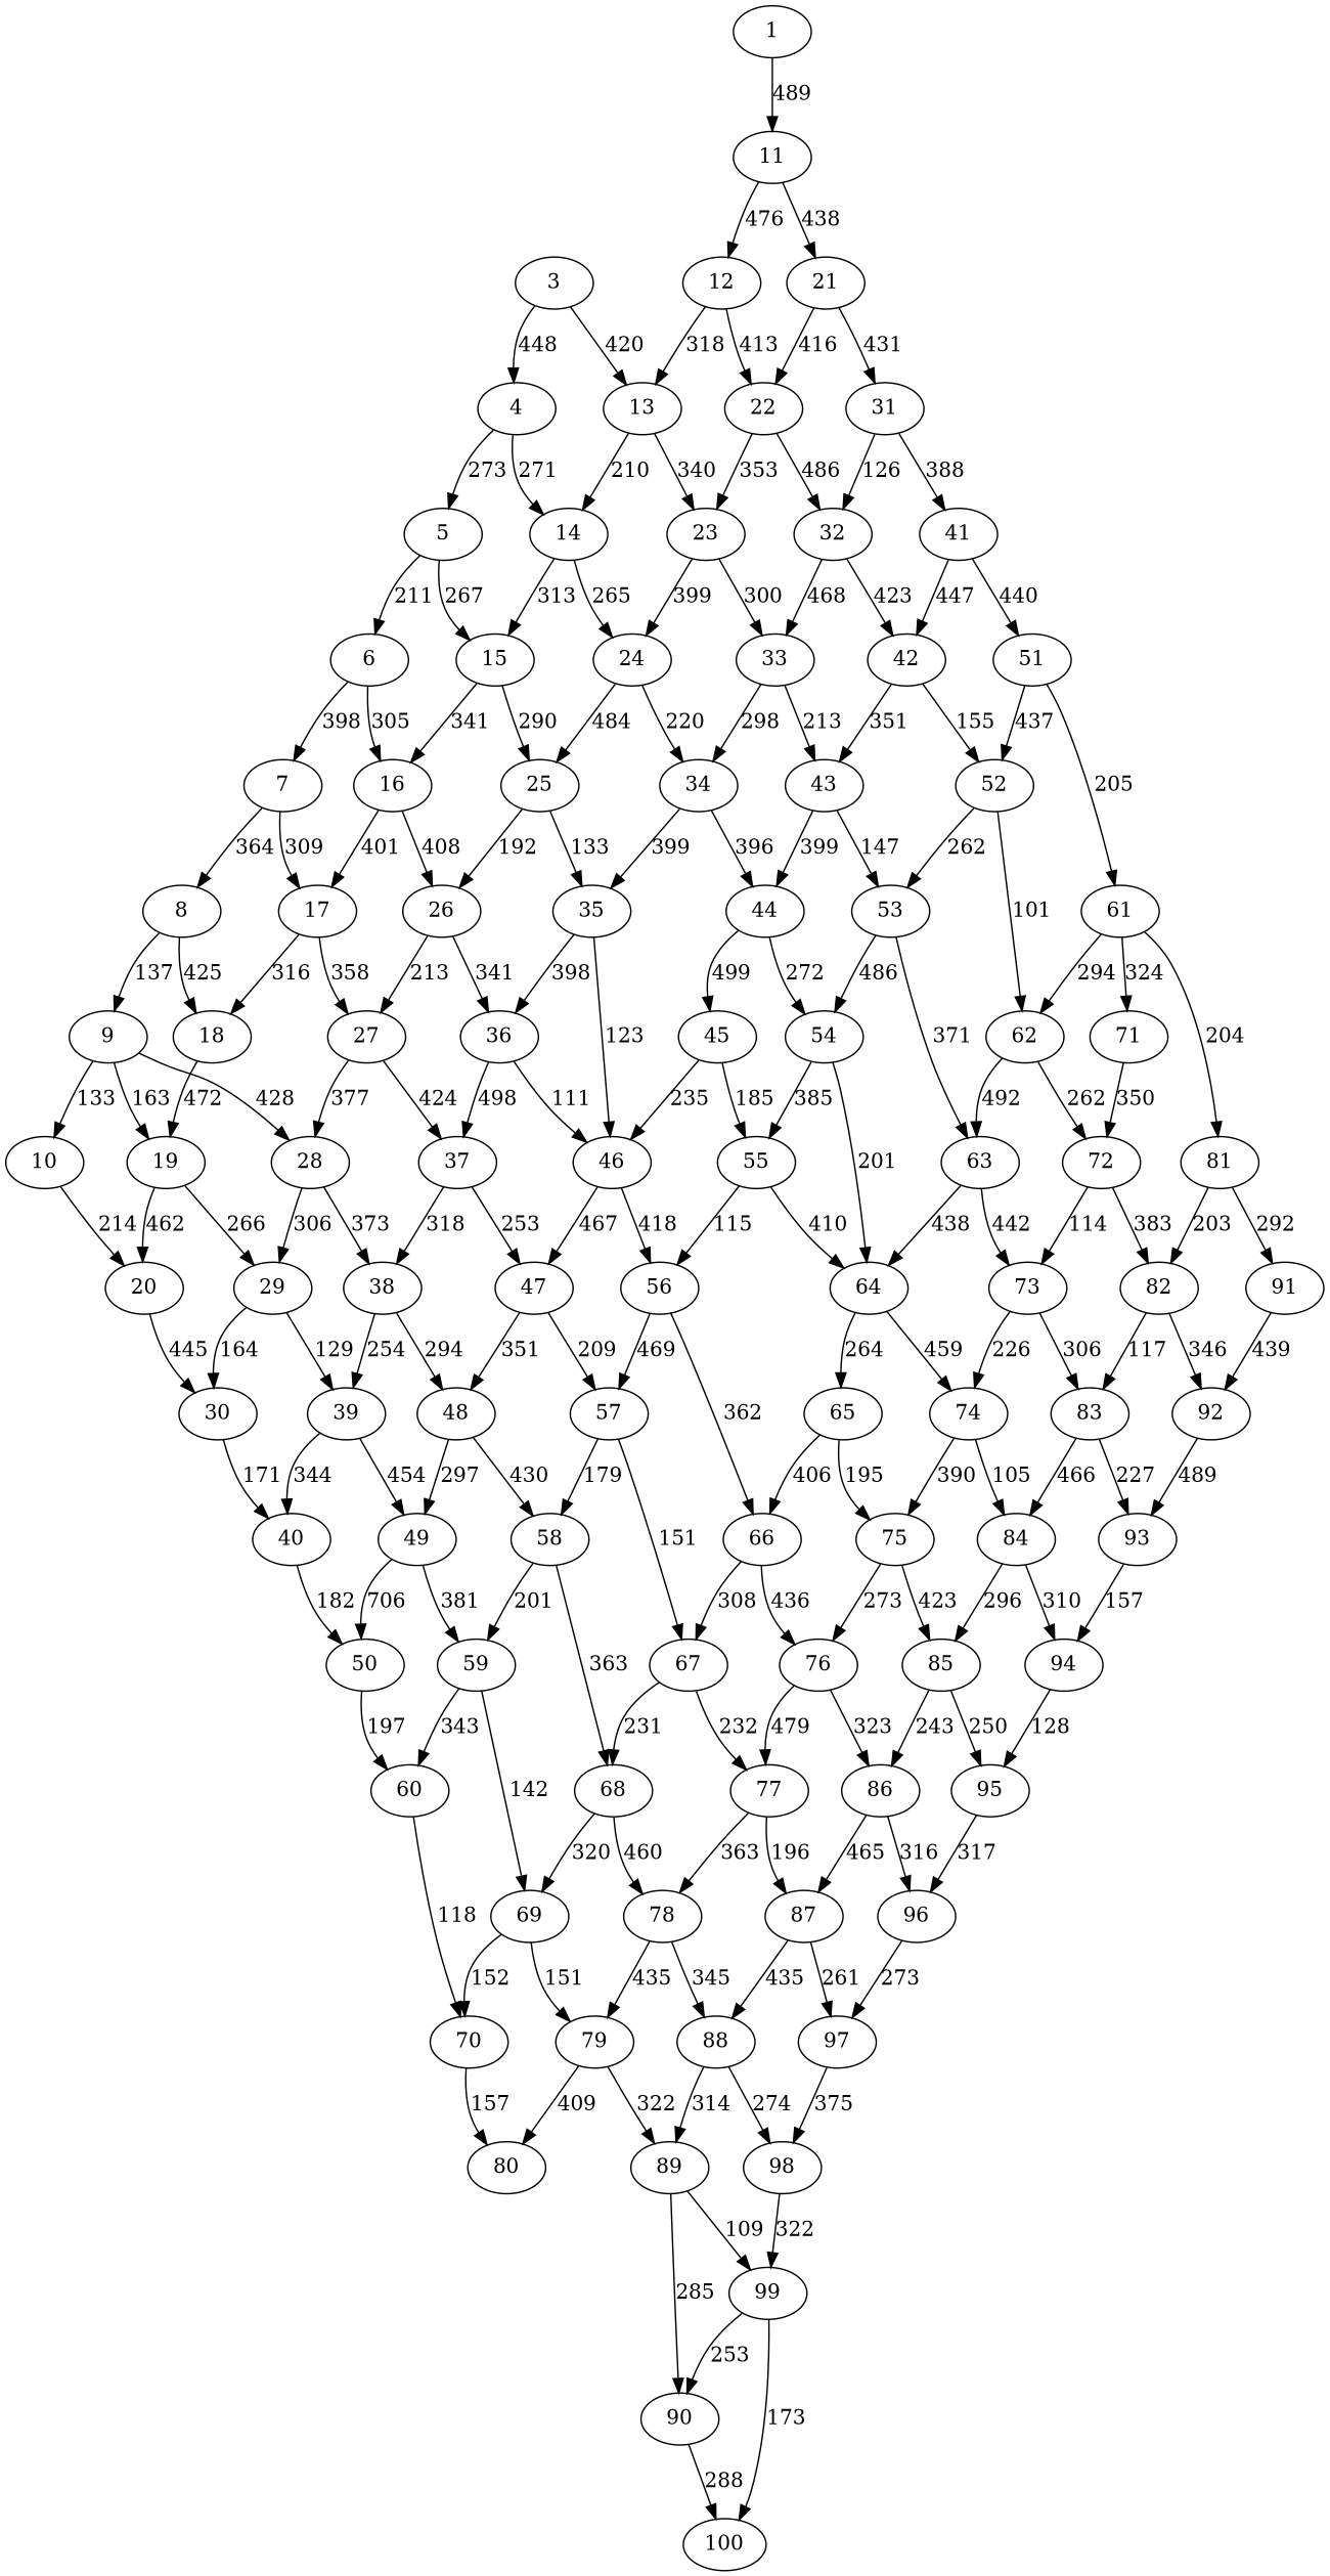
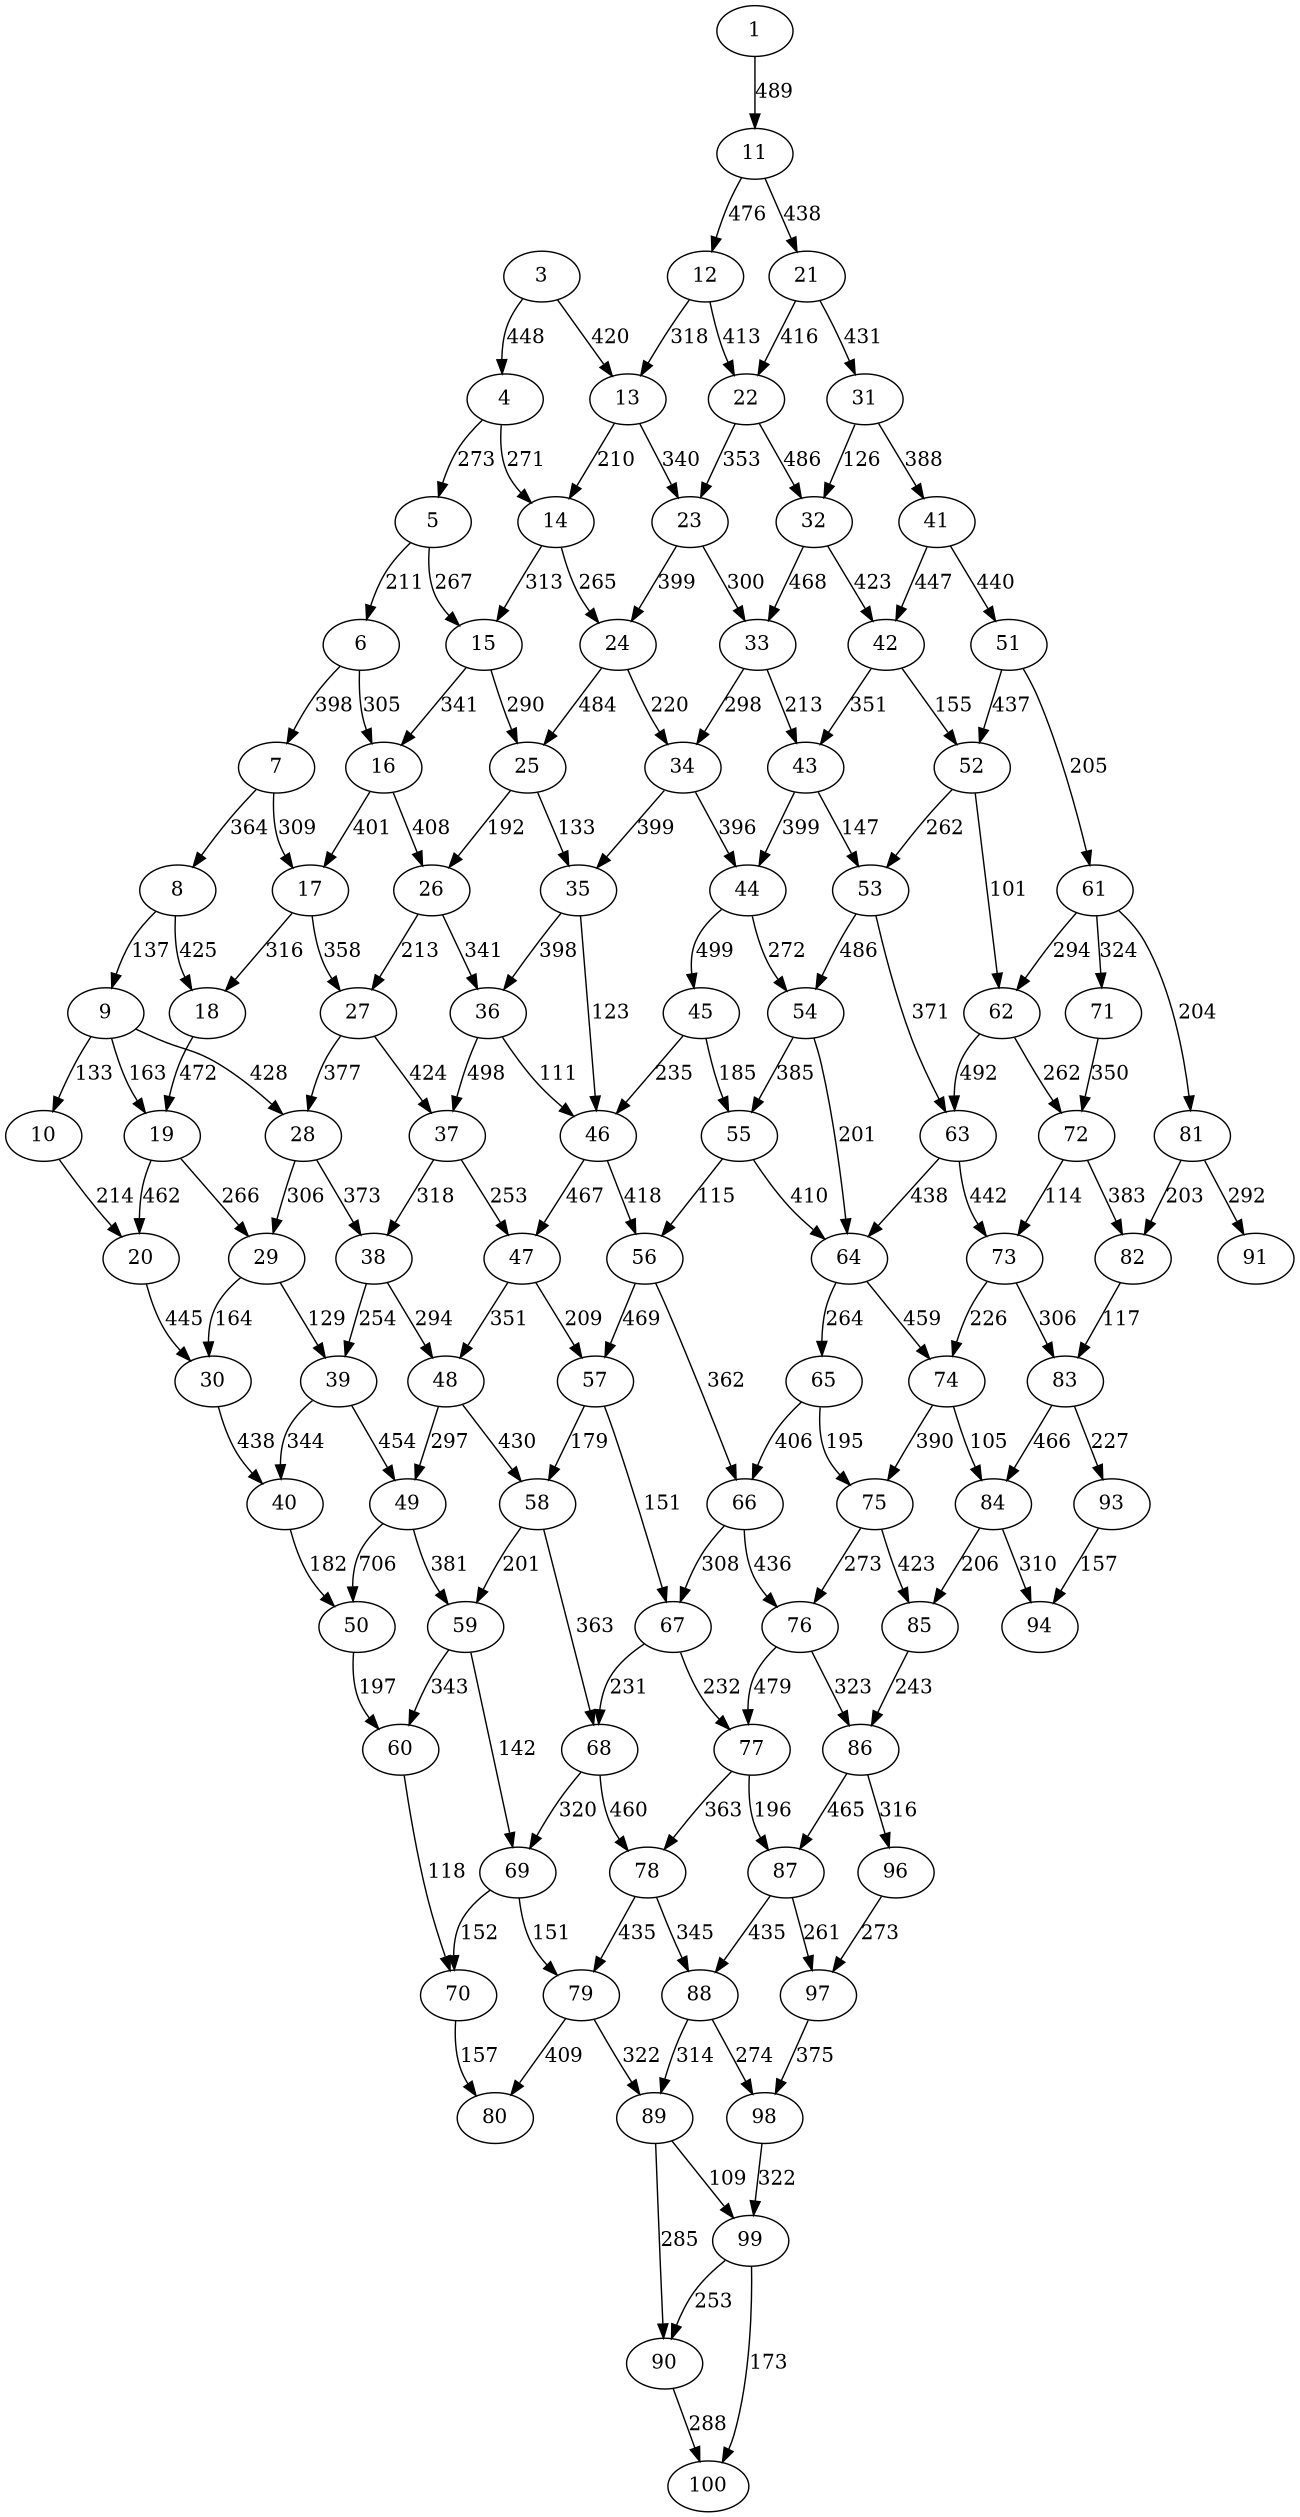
  digraph {
    1
    11
    12
    21
    3
    4
    13
    22
    31
    5
    14
    23
    32
    6
    15
    24
    33
    7
    16
    25
    34
    8
    17
    26
    35
    9
    18
    27
    36
    10
    19
    28
    37
    20
    29
    38
    30
    39
    40
    41
    42
    43
    44
    46
    47
    48
    49
    50
    51
    52
    53
    45
    54
    55
    56
    57
    58
    59
    60
    61
    62
    63
    64
    66
    67
    68
    69
    70
    71
    81
    72
    73
    65
    74
    75
    76
    77
    78
    79
    80
    82
    83
    84
    85
    86
    87
    88
    89
    91
-   92
    93
    94
-   95
    96
    97
    98
    90
    99
    100
    1 -> 11 [label=489]
    11 -> 12 [label=476]
    11 -> 21 [label=438]
    12 -> 13 [label=318]
    12 -> 22 [label=413]
    21 -> 22 [label=416]
    21 -> 31 [label=431]
    3 -> 4 [label=448]
    3 -> 13 [label=420]
    4 -> 5 [label=273]
    4 -> 14 [label=271]
    13 -> 14 [label=210]
    13 -> 23 [label=340]
    22 -> 23 [label=353]
    22 -> 32 [label=486]
    31 -> 32 [label=126]
    31 -> 41 [label=388]
    5 -> 6 [label=211]
    5 -> 15 [label=267]
    14 -> 15 [label=313]
    14 -> 24 [label=265]
    23 -> 24 [label=399]
    23 -> 33 [label=300]
    32 -> 33 [label=468]
    32 -> 42 [label=423]
    6 -> 7 [label=398]
    6 -> 16 [label=305]
    15 -> 16 [label=341]
    15 -> 25 [label=290]
    24 -> 25 [label=484]
    24 -> 34 [label=220]
    33 -> 34 [label=298]
    33 -> 43 [label=213]
    7 -> 8 [label=364]
    7 -> 17 [label=309]
    16 -> 17 [label=401]
    16 -> 26 [label=408]
    25 -> 26 [label=192]
    25 -> 35 [label=133]
    34 -> 35 [label=399]
    34 -> 44 [label=396]
    8 -> 9 [label=137]
    8 -> 18 [label=425]
    17 -> 18 [label=316]
    17 -> 27 [label=358]
    26 -> 27 [label=213]
    26 -> 36 [label=341]
    35 -> 36 [label=398]
    35 -> 46 [label=123]
    9 -> 10 [label=133]
    9 -> 19 [label=163]
    9 -> 28 [label=428]
    18 -> 19 [label=472]
    27 -> 28 [label=377]
    27 -> 37 [label=424]
    36 -> 37 [label=498]
    36 -> 46 [label=111]
    10 -> 20 [label=214]
    19 -> 20 [label=462]
    19 -> 29 [label=266]
    28 -> 29 [label=306]
    28 -> 38 [label=373]
    37 -> 38 [label=318]
    37 -> 47 [label=253]
    20 -> 30 [label=445]
    29 -> 30 [label=164]
    29 -> 39 [label=129]
    38 -> 39 [label=254]
    38 -> 48 [label=294]
-   30 -> 40 [label=171]
+   30 -> 40 [label=438]
    39 -> 40 [label=344]
    39 -> 49 [label=454]
    40 -> 50 [label=182]
    41 -> 42 [label=447]
    41 -> 51 [label=440]
    42 -> 43 [label=351]
    42 -> 52 [label=155]
    43 -> 44 [label=399]
    43 -> 53 [label=147]
    44 -> 45 [label=499]
    44 -> 54 [label=272]
    46 -> 47 [label=467]
    46 -> 56 [label=418]
    47 -> 48 [label=351]
    47 -> 57 [label=209]
    48 -> 49 [label=297]
    48 -> 58 [label=430]
    49 -> 50 [label=706]
    49 -> 59 [label=381]
    50 -> 60 [label=197]
    51 -> 52 [label=437]
    51 -> 61 [label=205]
    52 -> 53 [label=262]
    52 -> 62 [label=101]
    53 -> 54 [label=486]
    53 -> 63 [label=371]
    45 -> 46 [label=235]
    45 -> 55 [label=185]
    54 -> 55 [label=385]
    54 -> 64 [label=201]
    55 -> 56 [label=115]
    55 -> 64 [label=410]
    56 -> 57 [label=469]
    56 -> 66 [label=362]
    57 -> 58 [label=179]
    57 -> 67 [label=151]
    58 -> 59 [label=201]
    58 -> 68 [label=363]
    59 -> 60 [label=343]
    59 -> 69 [label=142]
    60 -> 70 [label=118]
    61 -> 62 [label=294]
    61 -> 71 [label=324]
    61 -> 81 [label=204]
    62 -> 63 [label=492]
    62 -> 72 [label=262]
    63 -> 64 [label=438]
    63 -> 73 [label=442]
    64 -> 65 [label=264]
    64 -> 74 [label=459]
    66 -> 67 [label=308]
    66 -> 76 [label=436]
    67 -> 68 [label=231]
    67 -> 77 [label=232]
    68 -> 69 [label=320]
    68 -> 78 [label=460]
    69 -> 70 [label=152]
    69 -> 79 [label=151]
    70 -> 80 [label=157]
    71 -> 72 [label=350]
    81 -> 82 [label=203]
    81 -> 91 [label=292]
    72 -> 73 [label=114]
    72 -> 82 [label=383]
    73 -> 74 [label=226]
    73 -> 83 [label=306]
    65 -> 66 [label=406]
    65 -> 75 [label=195]
    74 -> 75 [label=390]
    74 -> 84 [label=105]
    75 -> 76 [label=273]
    75 -> 85 [label=423]
    76 -> 77 [label=479]
    76 -> 86 [label=323]
    77 -> 78 [label=363]
    77 -> 87 [label=196]
    78 -> 79 [label=435]
    78 -> 88 [label=345]
    79 -> 80 [label=409]
    79 -> 89 [label=322]
    82 -> 83 [label=117]
-   82 -> 92 [label=346]
    83 -> 84 [label=466]
    83 -> 93 [label=227]
-   84 -> 85 [label=296]
+   84 -> 85 [label=206]
    84 -> 94 [label=310]
    85 -> 86 [label=243]
-   85 -> 95 [label=250]
    86 -> 87 [label=465]
    86 -> 96 [label=316]
    87 -> 88 [label=435]
    87 -> 97 [label=261]
    88 -> 89 [label=314]
    88 -> 98 [label=274]
    89 -> 90 [label=285]
    89 -> 99 [label=109]
-   91 -> 92 [label=439]
-   92 -> 93 [label=489]
    93 -> 94 [label=157]
-   94 -> 95 [label=128]
-   95 -> 96 [label=317]
    96 -> 97 [label=273]
    97 -> 98 [label=375]
    98 -> 99 [label=322]
    90 -> 100 [label=288]
    99 -> 90 [label=253]
    99 -> 100 [label=173]
  }
